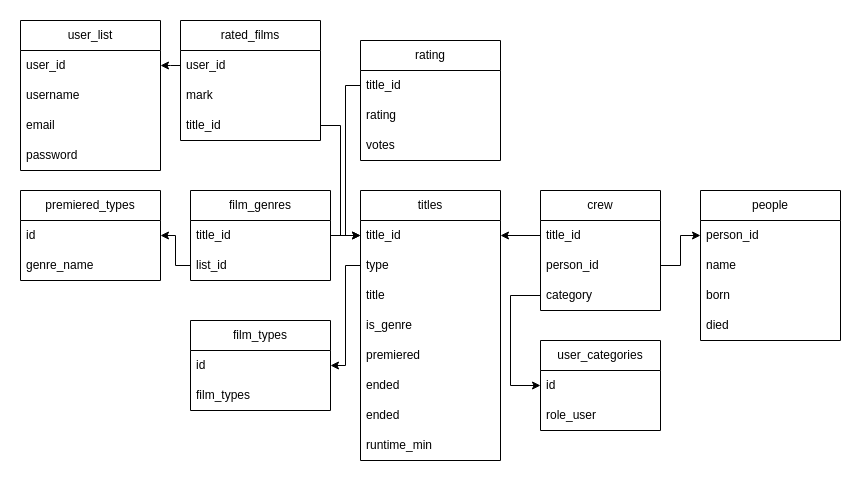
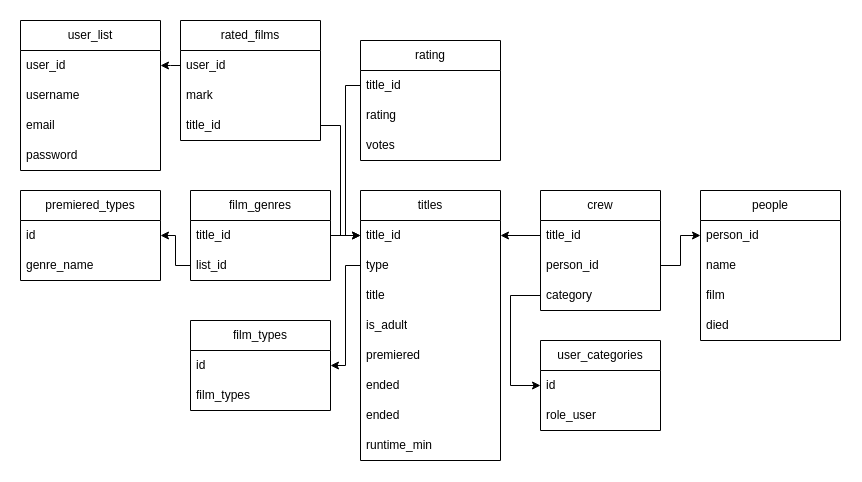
  <mxCell id="0" />
  <mxCell id="1" parent="0" />
  <mxCell id="2" value="rating" style="swimlane;fontStyle=0;childLayout=stackLayout;horizontal=1;startSize=30;horizontalStack=0;resizeParent=1;resizeParentMax=0;resizeLast=0;collapsible=1;marginBottom=0;whiteSpace=wrap;html=1;" vertex="1" parent="1"><mxGeometry x="360" y="40" width="140" height="120" as="geometry" /></mxCell>
  <mxCell id="3" value="title_id" style="text;strokeColor=none;fillColor=none;align=left;verticalAlign=middle;spacingLeft=4;spacingRight=4;overflow=hidden;points=[[0,0.5],[1,0.5]];portConstraint=eastwest;rotatable=0;whiteSpace=wrap;html=1;" vertex="1" parent="2"><mxGeometry y="30" width="140" height="30" as="geometry" /></mxCell>
  <mxCell id="4" value="rating" style="text;strokeColor=none;fillColor=none;align=left;verticalAlign=middle;spacingLeft=4;spacingRight=4;overflow=hidden;points=[[0,0.5],[1,0.5]];portConstraint=eastwest;rotatable=0;whiteSpace=wrap;html=1;" vertex="1" parent="2"><mxGeometry y="60" width="140" height="30" as="geometry" /></mxCell>
  <mxCell id="5" value="votes" style="text;strokeColor=none;fillColor=none;align=left;verticalAlign=middle;spacingLeft=4;spacingRight=4;overflow=hidden;points=[[0,0.5],[1,0.5]];portConstraint=eastwest;rotatable=0;whiteSpace=wrap;html=1;" vertex="1" parent="2"><mxGeometry y="90" width="140" height="30" as="geometry" /></mxCell>
  <mxCell id="6" value="titles" style="swimlane;fontStyle=0;childLayout=stackLayout;horizontal=1;startSize=30;horizontalStack=0;resizeParent=1;resizeParentMax=0;resizeLast=0;collapsible=1;marginBottom=0;whiteSpace=wrap;html=1;" vertex="1" parent="1"><mxGeometry x="360" y="190" width="140" height="270" as="geometry" /></mxCell>
  <mxCell id="7" value="title_id" style="text;strokeColor=none;fillColor=none;align=left;verticalAlign=middle;spacingLeft=4;spacingRight=4;overflow=hidden;points=[[0,0.5],[1,0.5]];portConstraint=eastwest;rotatable=0;whiteSpace=wrap;html=1;" vertex="1" parent="6"><mxGeometry y="30" width="140" height="30" as="geometry" /></mxCell>
  <mxCell id="8" value="type" style="text;strokeColor=none;fillColor=none;align=left;verticalAlign=middle;spacingLeft=4;spacingRight=4;overflow=hidden;points=[[0,0.5],[1,0.5]];portConstraint=eastwest;rotatable=0;whiteSpace=wrap;html=1;" vertex="1" parent="6"><mxGeometry y="60" width="140" height="30" as="geometry" /></mxCell>
  <mxCell id="9" value="title" style="text;strokeColor=none;fillColor=none;align=left;verticalAlign=middle;spacingLeft=4;spacingRight=4;overflow=hidden;points=[[0,0.5],[1,0.5]];portConstraint=eastwest;rotatable=0;whiteSpace=wrap;html=1;" vertex="1" parent="6"><mxGeometry y="90" width="140" height="30" as="geometry" /></mxCell>
- <mxCell id="10" value="is_genre" style="text;strokeColor=none;fillColor=none;align=left;verticalAlign=middle;spacingLeft=4;spacingRight=4;overflow=hidden;points=[[0,0.5],[1,0.5]];portConstraint=eastwest;rotatable=0;whiteSpace=wrap;html=1;" vertex="1" parent="6"><mxGeometry y="120" width="140" height="30" as="geometry" /></mxCell>
+ <mxCell id="10" value="is_adult" style="text;strokeColor=none;fillColor=none;align=left;verticalAlign=middle;spacingLeft=4;spacingRight=4;overflow=hidden;points=[[0,0.5],[1,0.5]];portConstraint=eastwest;rotatable=0;whiteSpace=wrap;html=1;" vertex="1" parent="6"><mxGeometry y="120" width="140" height="30" as="geometry" /></mxCell>
  <mxCell id="11" value="premiered" style="text;strokeColor=none;fillColor=none;align=left;verticalAlign=middle;spacingLeft=4;spacingRight=4;overflow=hidden;points=[[0,0.5],[1,0.5]];portConstraint=eastwest;rotatable=0;whiteSpace=wrap;html=1;" vertex="1" parent="6"><mxGeometry y="150" width="140" height="30" as="geometry" /></mxCell>
  <mxCell id="12" value="ended" style="text;strokeColor=none;fillColor=none;align=left;verticalAlign=middle;spacingLeft=4;spacingRight=4;overflow=hidden;points=[[0,0.5],[1,0.5]];portConstraint=eastwest;rotatable=0;whiteSpace=wrap;html=1;" vertex="1" parent="6"><mxGeometry y="180" width="140" height="30" as="geometry" /></mxCell>
  <mxCell id="13" value="ended" style="text;strokeColor=none;fillColor=none;align=left;verticalAlign=middle;spacingLeft=4;spacingRight=4;overflow=hidden;points=[[0,0.5],[1,0.5]];portConstraint=eastwest;rotatable=0;whiteSpace=wrap;html=1;" vertex="1" parent="6"><mxGeometry y="210" width="140" height="30" as="geometry" /></mxCell>
  <mxCell id="14" value="runtime_min" style="text;strokeColor=none;fillColor=none;align=left;verticalAlign=middle;spacingLeft=4;spacingRight=4;overflow=hidden;points=[[0,0.5],[1,0.5]];portConstraint=eastwest;rotatable=0;whiteSpace=wrap;html=1;" vertex="1" parent="6"><mxGeometry y="240" width="140" height="30" as="geometry" /></mxCell>
  <mxCell id="15" value="crew" style="swimlane;fontStyle=0;childLayout=stackLayout;horizontal=1;startSize=30;horizontalStack=0;resizeParent=1;resizeParentMax=0;resizeLast=0;collapsible=1;marginBottom=0;whiteSpace=wrap;html=1;" vertex="1" parent="1"><mxGeometry x="540" y="190" width="120" height="120" as="geometry" /></mxCell>
  <mxCell id="16" value="title_id" style="text;strokeColor=none;fillColor=none;align=left;verticalAlign=middle;spacingLeft=4;spacingRight=4;overflow=hidden;points=[[0,0.5],[1,0.5]];portConstraint=eastwest;rotatable=0;whiteSpace=wrap;html=1;" vertex="1" parent="15"><mxGeometry y="30" width="120" height="30" as="geometry" /></mxCell>
  <mxCell id="17" value="person_id" style="text;strokeColor=none;fillColor=none;align=left;verticalAlign=middle;spacingLeft=4;spacingRight=4;overflow=hidden;points=[[0,0.5],[1,0.5]];portConstraint=eastwest;rotatable=0;whiteSpace=wrap;html=1;" vertex="1" parent="15"><mxGeometry y="60" width="120" height="30" as="geometry" /></mxCell>
  <mxCell id="18" value="category" style="text;strokeColor=none;fillColor=none;align=left;verticalAlign=middle;spacingLeft=4;spacingRight=4;overflow=hidden;points=[[0,0.5],[1,0.5]];portConstraint=eastwest;rotatable=0;whiteSpace=wrap;html=1;" vertex="1" parent="15"><mxGeometry y="90" width="120" height="30" as="geometry" /></mxCell>
  <mxCell id="19" value="people" style="swimlane;fontStyle=0;childLayout=stackLayout;horizontal=1;startSize=30;horizontalStack=0;resizeParent=1;resizeParentMax=0;resizeLast=0;collapsible=1;marginBottom=0;whiteSpace=wrap;html=1;" vertex="1" parent="1"><mxGeometry x="700" y="190" width="140" height="150" as="geometry" /></mxCell>
  <mxCell id="20" value="person_id" style="text;strokeColor=none;fillColor=none;align=left;verticalAlign=middle;spacingLeft=4;spacingRight=4;overflow=hidden;points=[[0,0.5],[1,0.5]];portConstraint=eastwest;rotatable=0;whiteSpace=wrap;html=1;" vertex="1" parent="19"><mxGeometry y="30" width="140" height="30" as="geometry" /></mxCell>
  <mxCell id="21" value="name" style="text;strokeColor=none;fillColor=none;align=left;verticalAlign=middle;spacingLeft=4;spacingRight=4;overflow=hidden;points=[[0,0.5],[1,0.5]];portConstraint=eastwest;rotatable=0;whiteSpace=wrap;html=1;" vertex="1" parent="19"><mxGeometry y="60" width="140" height="30" as="geometry" /></mxCell>
- <mxCell id="22" value="born" style="text;strokeColor=none;fillColor=none;align=left;verticalAlign=middle;spacingLeft=4;spacingRight=4;overflow=hidden;points=[[0,0.5],[1,0.5]];portConstraint=eastwest;rotatable=0;whiteSpace=wrap;html=1;" vertex="1" parent="19"><mxGeometry y="90" width="140" height="30" as="geometry" /></mxCell>
+ <mxCell id="22" value="film" style="text;strokeColor=none;fillColor=none;align=left;verticalAlign=middle;spacingLeft=4;spacingRight=4;overflow=hidden;points=[[0,0.5],[1,0.5]];portConstraint=eastwest;rotatable=0;whiteSpace=wrap;html=1;" vertex="1" parent="19"><mxGeometry y="90" width="140" height="30" as="geometry" /></mxCell>
  <mxCell id="23" value="died" style="text;strokeColor=none;fillColor=none;align=left;verticalAlign=middle;spacingLeft=4;spacingRight=4;overflow=hidden;points=[[0,0.5],[1,0.5]];portConstraint=eastwest;rotatable=0;whiteSpace=wrap;html=1;" vertex="1" parent="19"><mxGeometry y="120" width="140" height="30" as="geometry" /></mxCell>
  <mxCell id="24" value="user_categories" style="swimlane;fontStyle=0;childLayout=stackLayout;horizontal=1;startSize=30;horizontalStack=0;resizeParent=1;resizeParentMax=0;resizeLast=0;collapsible=1;marginBottom=0;whiteSpace=wrap;html=1;" vertex="1" parent="1"><mxGeometry x="540" y="340" width="120" height="90" as="geometry" /></mxCell>
  <mxCell id="25" value="id" style="text;strokeColor=none;fillColor=none;align=left;verticalAlign=middle;spacingLeft=4;spacingRight=4;overflow=hidden;points=[[0,0.5],[1,0.5]];portConstraint=eastwest;rotatable=0;whiteSpace=wrap;html=1;" vertex="1" parent="24"><mxGeometry y="30" width="120" height="30" as="geometry" /></mxCell>
  <mxCell id="26" value="role_user" style="text;strokeColor=none;fillColor=none;align=left;verticalAlign=middle;spacingLeft=4;spacingRight=4;overflow=hidden;points=[[0,0.5],[1,0.5]];portConstraint=eastwest;rotatable=0;whiteSpace=wrap;html=1;" vertex="1" parent="24"><mxGeometry y="60" width="120" height="30" as="geometry" /></mxCell>
  <mxCell id="27" value="premiered_types" style="swimlane;fontStyle=0;childLayout=stackLayout;horizontal=1;startSize=30;horizontalStack=0;resizeParent=1;resizeParentMax=0;resizeLast=0;collapsible=1;marginBottom=0;whiteSpace=wrap;html=1;" vertex="1" parent="1"><mxGeometry y="190" width="140" height="90" as="geometry" x="20" /></mxCell>
  <mxCell id="28" value="id" style="text;strokeColor=none;fillColor=none;align=left;verticalAlign=middle;spacingLeft=4;spacingRight=4;overflow=hidden;points=[[0,0.5],[1,0.5]];portConstraint=eastwest;rotatable=0;whiteSpace=wrap;html=1;" vertex="1" parent="27"><mxGeometry y="30" width="140" height="30" as="geometry" /></mxCell>
  <mxCell id="29" value="genre_name" style="text;strokeColor=none;fillColor=none;align=left;verticalAlign=middle;spacingLeft=4;spacingRight=4;overflow=hidden;points=[[0,0.5],[1,0.5]];portConstraint=eastwest;rotatable=0;whiteSpace=wrap;html=1;" vertex="1" parent="27"><mxGeometry y="60" width="140" height="30" as="geometry" /></mxCell>
  <mxCell id="30" value="" style="edgeStyle=elbowEdgeStyle;rounded=0;orthogonalLoop=1;jettySize=auto;html=1;endArrow=classic;endFill=1;entryX=0;entryY=0.5;entryDx=0;entryDy=0;" edge="1" parent="1" source="31" target="7"><mxGeometry relative="1" as="geometry" /></mxCell>
  <mxCell id="31" value="film_genres" style="swimlane;fontStyle=0;childLayout=stackLayout;horizontal=1;startSize=30;horizontalStack=0;resizeParent=1;resizeParentMax=0;resizeLast=0;collapsible=1;marginBottom=0;whiteSpace=wrap;html=1;" vertex="1" parent="1"><mxGeometry x="190" y="190" width="140" height="90" as="geometry" /></mxCell>
  <mxCell id="32" value="title_id" style="text;strokeColor=none;fillColor=none;align=left;verticalAlign=middle;spacingLeft=4;spacingRight=4;overflow=hidden;points=[[0,0.5],[1,0.5]];portConstraint=eastwest;rotatable=0;whiteSpace=wrap;html=1;" vertex="1" parent="31"><mxGeometry y="30" width="140" height="30" as="geometry" /></mxCell>
  <mxCell id="33" value="list_id" style="text;strokeColor=none;fillColor=none;align=left;verticalAlign=middle;spacingLeft=4;spacingRight=4;overflow=hidden;points=[[0,0.5],[1,0.5]];portConstraint=eastwest;rotatable=0;whiteSpace=wrap;html=1;" vertex="1" parent="31"><mxGeometry y="60" width="140" height="30" as="geometry" /></mxCell>
  <mxCell id="34" value="film_types" style="swimlane;fontStyle=0;childLayout=stackLayout;horizontal=1;startSize=30;horizontalStack=0;resizeParent=1;resizeParentMax=0;resizeLast=0;collapsible=1;marginBottom=0;whiteSpace=wrap;html=1;" vertex="1" parent="1"><mxGeometry x="190" y="320" width="140" height="90" as="geometry" /></mxCell>
  <mxCell id="35" value="id" style="text;strokeColor=none;fillColor=none;align=left;verticalAlign=middle;spacingLeft=4;spacingRight=4;overflow=hidden;points=[[0,0.5],[1,0.5]];portConstraint=eastwest;rotatable=0;whiteSpace=wrap;html=1;" vertex="1" parent="34"><mxGeometry y="30" width="140" height="30" as="geometry" /></mxCell>
  <mxCell id="36" value="film_types" style="text;strokeColor=none;fillColor=none;align=left;verticalAlign=middle;spacingLeft=4;spacingRight=4;overflow=hidden;points=[[0,0.5],[1,0.5]];portConstraint=eastwest;rotatable=0;whiteSpace=wrap;html=1;" vertex="1" parent="34"><mxGeometry y="60" width="140" height="30" as="geometry" /></mxCell>
  <mxCell id="37" value="user_list" style="swimlane;fontStyle=0;childLayout=stackLayout;horizontal=1;startSize=30;horizontalStack=0;resizeParent=1;resizeParentMax=0;resizeLast=0;collapsible=1;marginBottom=0;whiteSpace=wrap;html=1;" vertex="1" parent="1"><mxGeometry y="20" width="140" height="150" as="geometry" x="20" /></mxCell>
  <mxCell id="38" value="user_id" style="text;strokeColor=none;fillColor=none;align=left;verticalAlign=middle;spacingLeft=4;spacingRight=4;overflow=hidden;points=[[0,0.5],[1,0.5]];portConstraint=eastwest;rotatable=0;whiteSpace=wrap;html=1;" vertex="1" parent="37"><mxGeometry y="30" width="140" height="30" as="geometry" /></mxCell>
  <mxCell id="39" value="username" style="text;strokeColor=none;fillColor=none;align=left;verticalAlign=middle;spacingLeft=4;spacingRight=4;overflow=hidden;points=[[0,0.5],[1,0.5]];portConstraint=eastwest;rotatable=0;whiteSpace=wrap;html=1;" vertex="1" parent="37"><mxGeometry y="60" width="140" height="30" as="geometry" /></mxCell>
  <mxCell id="40" value="email" style="text;strokeColor=none;fillColor=none;align=left;verticalAlign=middle;spacingLeft=4;spacingRight=4;overflow=hidden;points=[[0,0.5],[1,0.5]];portConstraint=eastwest;rotatable=0;whiteSpace=wrap;html=1;" vertex="1" parent="37"><mxGeometry y="90" width="140" height="30" as="geometry" /></mxCell>
  <mxCell id="41" value="password" style="text;strokeColor=none;fillColor=none;align=left;verticalAlign=middle;spacingLeft=4;spacingRight=4;overflow=hidden;points=[[0,0.5],[1,0.5]];portConstraint=eastwest;rotatable=0;whiteSpace=wrap;html=1;" vertex="1" parent="37"><mxGeometry y="120" width="140" height="30" as="geometry" /></mxCell>
  <mxCell id="42" value="rated_films" style="swimlane;fontStyle=0;childLayout=stackLayout;horizontal=1;startSize=30;horizontalStack=0;resizeParent=1;resizeParentMax=0;resizeLast=0;collapsible=1;marginBottom=0;whiteSpace=wrap;html=1;" vertex="1" parent="1"><mxGeometry x="180" y="20" width="140" height="120" as="geometry" /></mxCell>
  <mxCell id="43" value="user_id" style="text;strokeColor=none;fillColor=none;align=left;verticalAlign=middle;spacingLeft=4;spacingRight=4;overflow=hidden;points=[[0,0.5],[1,0.5]];portConstraint=eastwest;rotatable=0;whiteSpace=wrap;html=1;" vertex="1" parent="42"><mxGeometry y="30" width="140" height="30" as="geometry" /></mxCell>
  <mxCell id="44" value="mark" style="text;strokeColor=none;fillColor=none;align=left;verticalAlign=middle;spacingLeft=4;spacingRight=4;overflow=hidden;points=[[0,0.5],[1,0.5]];portConstraint=eastwest;rotatable=0;whiteSpace=wrap;html=1;" vertex="1" parent="42"><mxGeometry y="60" width="140" height="30" as="geometry" /></mxCell>
  <mxCell id="45" value="title_id" style="text;strokeColor=none;fillColor=none;align=left;verticalAlign=middle;spacingLeft=4;spacingRight=4;overflow=hidden;points=[[0,0.5],[1,0.5]];portConstraint=eastwest;rotatable=0;whiteSpace=wrap;html=1;" vertex="1" parent="42"><mxGeometry y="90" width="140" height="30" as="geometry" /></mxCell>
  <mxCell id="46" value="" style="endArrow=classic;html=1;rounded=0;exitX=0;exitY=0.5;exitDx=0;exitDy=0;entryX=1;entryY=0.5;entryDx=0;entryDy=0;" edge="1" parent="1" source="16" target="7"><mxGeometry width="50" height="50" relative="1" as="geometry"><mxPoint x="410" y="280" as="sourcePoint" /><mxPoint x="460" y="230" as="targetPoint" /></mxGeometry></mxCell>
  <mxCell id="47" value="" style="edgeStyle=elbowEdgeStyle;elbow=horizontal;endArrow=classic;html=1;rounded=0;exitX=0;exitY=0.5;exitDx=0;exitDy=0;endFill=1;entryX=0;entryY=0.5;entryDx=0;entryDy=0;" edge="1" parent="1" source="18" target="25"><mxGeometry width="50" height="50" relative="1" as="geometry"><mxPoint x="540" y="380" as="sourcePoint" /><mxPoint x="530" y="410" as="targetPoint" /><Array as="points"><mxPoint x="510" y="320" /></Array></mxGeometry></mxCell>
  <mxCell id="48" style="edgeStyle=elbowEdgeStyle;rounded=0;orthogonalLoop=1;jettySize=auto;html=1;exitX=1;exitY=0.5;exitDx=0;exitDy=0;entryX=0;entryY=0.5;entryDx=0;entryDy=0;endArrow=classic;endFill=1;" edge="1" parent="1" source="17" target="20"><mxGeometry relative="1" as="geometry" /></mxCell>
  <mxCell id="49" style="edgeStyle=elbowEdgeStyle;rounded=0;orthogonalLoop=1;jettySize=auto;html=1;exitX=0;exitY=0.5;exitDx=0;exitDy=0;entryX=1;entryY=0.5;entryDx=0;entryDy=0;endArrow=none;endFill=0;" edge="1" parent="1" source="3" target="32"><mxGeometry relative="1" as="geometry" /></mxCell>
  <mxCell id="50" style="edgeStyle=elbowEdgeStyle;rounded=0;orthogonalLoop=1;jettySize=auto;html=1;exitX=0;exitY=0.5;exitDx=0;exitDy=0;entryX=1;entryY=0.5;entryDx=0;entryDy=0;endArrow=classic;endFill=1;" edge="1" parent="1" source="33" target="28"><mxGeometry relative="1" as="geometry" /></mxCell>
  <mxCell id="51" style="edgeStyle=elbowEdgeStyle;rounded=0;orthogonalLoop=1;jettySize=auto;html=1;exitX=0;exitY=0.5;exitDx=0;exitDy=0;entryX=1;entryY=0.5;entryDx=0;entryDy=0;endArrow=classic;endFill=1;" edge="1" parent="1" source="8" target="34"><mxGeometry relative="1" as="geometry" /></mxCell>
  <mxCell id="52" style="edgeStyle=elbowEdgeStyle;rounded=0;orthogonalLoop=1;jettySize=auto;html=1;exitX=1;exitY=0.5;exitDx=0;exitDy=0;entryX=0;entryY=0.5;entryDx=0;entryDy=0;endArrow=classic;endFill=1;" edge="1" parent="1" source="45" target="7"><mxGeometry relative="1" as="geometry"><Array as="points"><mxPoint x="340" y="180" /></Array></mxGeometry></mxCell>
  <mxCell id="53" style="edgeStyle=elbowEdgeStyle;rounded=0;orthogonalLoop=1;jettySize=auto;html=1;exitX=0;exitY=0.5;exitDx=0;exitDy=0;entryX=1;entryY=0.5;entryDx=0;entryDy=0;endArrow=classic;endFill=1;" edge="1" parent="1" source="43" target="38"><mxGeometry relative="1" as="geometry" /></mxCell>
